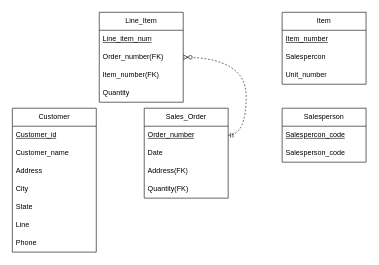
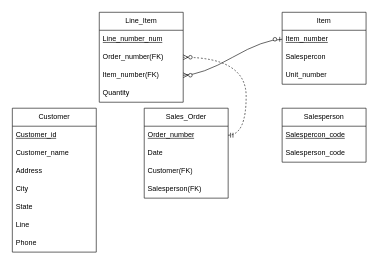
  <mxCell id="0" />
  <mxCell id="1" parent="0" />
  <mxCell id="2" value="Customer" style="swimlane;fontStyle=0;childLayout=stackLayout;horizontal=1;startSize=30;horizontalStack=0;resizeParent=1;resizeParentMax=0;resizeLast=0;collapsible=1;marginBottom=0;whiteSpace=wrap;html=1;" vertex="1" parent="1"><mxGeometry x="20" y="180" width="140" height="240" as="geometry" /></mxCell>
  <mxCell id="3" value="&lt;u&gt;Customer_id&lt;/u&gt;" style="text;strokeColor=none;fillColor=none;align=left;verticalAlign=middle;spacingLeft=4;spacingRight=4;overflow=hidden;points=[[0,0.5],[1,0.5]];portConstraint=eastwest;rotatable=0;whiteSpace=wrap;html=1;" vertex="1" parent="2"><mxGeometry y="30" width="140" height="30" as="geometry" /></mxCell>
  <mxCell id="4" value="Customer_name" style="text;strokeColor=none;fillColor=none;align=left;verticalAlign=middle;spacingLeft=4;spacingRight=4;overflow=hidden;points=[[0,0.5],[1,0.5]];portConstraint=eastwest;rotatable=0;whiteSpace=wrap;html=1;" vertex="1" parent="2"><mxGeometry y="60" width="140" height="30" as="geometry" /></mxCell>
  <mxCell id="5" value="Address" style="text;strokeColor=none;fillColor=none;align=left;verticalAlign=middle;spacingLeft=4;spacingRight=4;overflow=hidden;points=[[0,0.5],[1,0.5]];portConstraint=eastwest;rotatable=0;whiteSpace=wrap;html=1;" vertex="1" parent="2"><mxGeometry y="90" width="140" height="30" as="geometry" /></mxCell>
  <mxCell id="6" value="City" style="text;strokeColor=none;fillColor=none;align=left;verticalAlign=middle;spacingLeft=4;spacingRight=4;overflow=hidden;points=[[0,0.5],[1,0.5]];portConstraint=eastwest;rotatable=0;whiteSpace=wrap;html=1;" vertex="1" parent="2"><mxGeometry y="120" width="140" height="30" as="geometry" /></mxCell>
  <mxCell id="7" value="State" style="text;strokeColor=none;fillColor=none;align=left;verticalAlign=middle;spacingLeft=4;spacingRight=4;overflow=hidden;points=[[0,0.5],[1,0.5]];portConstraint=eastwest;rotatable=0;whiteSpace=wrap;html=1;" vertex="1" parent="2"><mxGeometry y="150" width="140" height="30" as="geometry" /></mxCell>
  <mxCell id="8" value="Line" style="text;strokeColor=none;fillColor=none;align=left;verticalAlign=middle;spacingLeft=4;spacingRight=4;overflow=hidden;points=[[0,0.5],[1,0.5]];portConstraint=eastwest;rotatable=0;whiteSpace=wrap;html=1;" vertex="1" parent="2"><mxGeometry y="180" width="140" height="30" as="geometry" /></mxCell>
  <mxCell id="9" value="Phone" style="text;strokeColor=none;fillColor=none;align=left;verticalAlign=middle;spacingLeft=4;spacingRight=4;overflow=hidden;points=[[0,0.5],[1,0.5]];portConstraint=eastwest;rotatable=0;whiteSpace=wrap;html=1;" vertex="1" parent="2"><mxGeometry y="210" width="140" height="30" as="geometry" /></mxCell>
  <mxCell id="10" value="Sales_Order" style="swimlane;fontStyle=0;childLayout=stackLayout;horizontal=1;startSize=30;horizontalStack=0;resizeParent=1;resizeParentMax=0;resizeLast=0;collapsible=1;marginBottom=0;whiteSpace=wrap;html=1;" vertex="1" parent="1"><mxGeometry x="240" y="180" width="140" height="150" as="geometry" /></mxCell>
  <mxCell id="11" value="&lt;u&gt;Order_number&lt;/u&gt;" style="text;strokeColor=none;fillColor=none;align=left;verticalAlign=middle;spacingLeft=4;spacingRight=4;overflow=hidden;points=[[0,0.5],[1,0.5]];portConstraint=eastwest;rotatable=0;whiteSpace=wrap;html=1;" vertex="1" parent="10"><mxGeometry y="30" width="140" height="30" as="geometry" /></mxCell>
  <mxCell id="12" value="Date" style="text;strokeColor=none;fillColor=none;align=left;verticalAlign=middle;spacingLeft=4;spacingRight=4;overflow=hidden;points=[[0,0.5],[1,0.5]];portConstraint=eastwest;rotatable=0;whiteSpace=wrap;html=1;" vertex="1" parent="10"><mxGeometry y="60" width="140" height="30" as="geometry" /></mxCell>
- <mxCell id="13" value="Address(FK)" style="text;strokeColor=none;fillColor=none;align=left;verticalAlign=middle;spacingLeft=4;spacingRight=4;overflow=hidden;points=[[0,0.5],[1,0.5]];portConstraint=eastwest;rotatable=0;whiteSpace=wrap;html=1;" vertex="1" parent="10"><mxGeometry y="90" width="140" height="30" as="geometry" /></mxCell>
- <mxCell id="14" value="Quantity(FK)" style="text;strokeColor=none;fillColor=none;align=left;verticalAlign=middle;spacingLeft=4;spacingRight=4;overflow=hidden;points=[[0,0.5],[1,0.5]];portConstraint=eastwest;rotatable=0;whiteSpace=wrap;html=1;" vertex="1" parent="10"><mxGeometry y="120" width="140" height="30" as="geometry" /></mxCell>
+ <mxCell id="13" value="Customer(FK)" style="text;strokeColor=none;fillColor=none;align=left;verticalAlign=middle;spacingLeft=4;spacingRight=4;overflow=hidden;points=[[0,0.5],[1,0.5]];portConstraint=eastwest;rotatable=0;whiteSpace=wrap;html=1;" vertex="1" parent="10"><mxGeometry y="90" width="140" height="30" as="geometry" /></mxCell>
+ <mxCell id="14" value="Salesperson(FK)" style="text;strokeColor=none;fillColor=none;align=left;verticalAlign=middle;spacingLeft=4;spacingRight=4;overflow=hidden;points=[[0,0.5],[1,0.5]];portConstraint=eastwest;rotatable=0;whiteSpace=wrap;html=1;" vertex="1" parent="10"><mxGeometry y="120" width="140" height="30" as="geometry" /></mxCell>
  <mxCell id="15" value="Item" style="swimlane;fontStyle=0;childLayout=stackLayout;horizontal=1;startSize=30;horizontalStack=0;resizeParent=1;resizeParentMax=0;resizeLast=0;collapsible=1;marginBottom=0;whiteSpace=wrap;html=1;" vertex="1" parent="1"><mxGeometry x="470" y="20" width="140" height="120" as="geometry" /></mxCell>
  <mxCell id="16" value="&lt;u&gt;Item_number&lt;/u&gt;" style="text;strokeColor=none;fillColor=none;align=left;verticalAlign=middle;spacingLeft=4;spacingRight=4;overflow=hidden;points=[[0,0.5],[1,0.5]];portConstraint=eastwest;rotatable=0;whiteSpace=wrap;html=1;" vertex="1" parent="15"><mxGeometry y="30" width="140" height="30" as="geometry" /></mxCell>
  <mxCell id="17" value="Salespercon" style="text;strokeColor=none;fillColor=none;align=left;verticalAlign=middle;spacingLeft=4;spacingRight=4;overflow=hidden;points=[[0,0.5],[1,0.5]];portConstraint=eastwest;rotatable=0;whiteSpace=wrap;html=1;" vertex="1" parent="15"><mxGeometry y="60" width="140" height="30" as="geometry" /></mxCell>
  <mxCell id="18" value="Unit_number" style="text;strokeColor=none;fillColor=none;align=left;verticalAlign=middle;spacingLeft=4;spacingRight=4;overflow=hidden;points=[[0,0.5],[1,0.5]];portConstraint=eastwest;rotatable=0;whiteSpace=wrap;html=1;" vertex="1" parent="15"><mxGeometry y="90" width="140" height="30" as="geometry" /></mxCell>
  <mxCell id="19" value="Line_Item" style="swimlane;fontStyle=0;childLayout=stackLayout;horizontal=1;startSize=30;horizontalStack=0;resizeParent=1;resizeParentMax=0;resizeLast=0;collapsible=1;marginBottom=0;whiteSpace=wrap;html=1;" vertex="1" parent="1"><mxGeometry x="165" y="20" width="140" height="150" as="geometry" /></mxCell>
- <mxCell id="20" value="&lt;u&gt;Line_item_num&lt;/u&gt;" style="text;strokeColor=none;fillColor=none;align=left;verticalAlign=middle;spacingLeft=4;spacingRight=4;overflow=hidden;points=[[0,0.5],[1,0.5]];portConstraint=eastwest;rotatable=0;whiteSpace=wrap;html=1;" vertex="1" parent="19"><mxGeometry y="30" width="140" height="30" as="geometry" /></mxCell>
+ <mxCell id="20" value="&lt;u&gt;Line_number_num&lt;/u&gt;" style="text;strokeColor=none;fillColor=none;align=left;verticalAlign=middle;spacingLeft=4;spacingRight=4;overflow=hidden;points=[[0,0.5],[1,0.5]];portConstraint=eastwest;rotatable=0;whiteSpace=wrap;html=1;" vertex="1" parent="19"><mxGeometry y="30" width="140" height="30" as="geometry" /></mxCell>
  <mxCell id="21" value="Order_number(FK)" style="text;strokeColor=none;fillColor=none;align=left;verticalAlign=middle;spacingLeft=4;spacingRight=4;overflow=hidden;points=[[0,0.5],[1,0.5]];portConstraint=eastwest;rotatable=0;whiteSpace=wrap;html=1;" vertex="1" parent="19"><mxGeometry y="60" width="140" height="30" as="geometry" /></mxCell>
  <mxCell id="22" value="Item_number(FK)" style="text;strokeColor=none;fillColor=none;align=left;verticalAlign=middle;spacingLeft=4;spacingRight=4;overflow=hidden;points=[[0,0.5],[1,0.5]];portConstraint=eastwest;rotatable=0;whiteSpace=wrap;html=1;" vertex="1" parent="19"><mxGeometry y="90" width="140" height="30" as="geometry" /></mxCell>
  <mxCell id="23" value="Quantity" style="text;strokeColor=none;fillColor=none;align=left;verticalAlign=middle;spacingLeft=4;spacingRight=4;overflow=hidden;points=[[0,0.5],[1,0.5]];portConstraint=eastwest;rotatable=0;whiteSpace=wrap;html=1;" vertex="1" parent="19"><mxGeometry y="120" width="140" height="30" as="geometry" /></mxCell>
  <mxCell id="24" value="Salesperson" style="swimlane;fontStyle=0;childLayout=stackLayout;horizontal=1;startSize=30;horizontalStack=0;resizeParent=1;resizeParentMax=0;resizeLast=0;collapsible=1;marginBottom=0;whiteSpace=wrap;html=1;" vertex="1" parent="1"><mxGeometry x="470" y="180" width="140" height="90" as="geometry" /></mxCell>
  <mxCell id="25" value="&lt;u&gt;Salespercon_code&lt;/u&gt;" style="text;strokeColor=none;fillColor=none;align=left;verticalAlign=middle;spacingLeft=4;spacingRight=4;overflow=hidden;points=[[0,0.5],[1,0.5]];portConstraint=eastwest;rotatable=0;whiteSpace=wrap;html=1;" vertex="1" parent="24"><mxGeometry y="30" width="140" height="30" as="geometry" /></mxCell>
  <mxCell id="26" value="Salesperson_code" style="text;strokeColor=none;fillColor=none;align=left;verticalAlign=middle;spacingLeft=4;spacingRight=4;overflow=hidden;points=[[0,0.5],[1,0.5]];portConstraint=eastwest;rotatable=0;whiteSpace=wrap;html=1;" vertex="1" parent="24"><mxGeometry y="60" width="140" height="30" as="geometry" /></mxCell>
+ <mxCell id="27" value="" style="edgeStyle=entityRelationEdgeStyle;fontSize=12;html=1;endArrow=ERzeroToMany;startArrow=ERzeroToOne;rounded=0;curved=1;" edge="1" parent="1" source="16" target="22"><mxGeometry width="100" height="100" relative="1" as="geometry"><mxPoint x="480" y="235" as="sourcePoint" /><mxPoint x="435" y="160" as="targetPoint" /><Array as="points"><mxPoint x="425" y="170" /><mxPoint x="495" y="310" /></Array></mxGeometry></mxCell>
  <mxCell id="28" value="" style="edgeStyle=entityRelationEdgeStyle;fontSize=12;html=1;endArrow=ERzeroToMany;startArrow=ERmandOne;rounded=0;curved=1;dashed=1;" edge="1" parent="1" source="11" target="21"><mxGeometry width="100" height="100" relative="1" as="geometry"><mxPoint x="225" y="200" as="sourcePoint" /><mxPoint x="215" y="60" as="targetPoint" /></mxGeometry></mxCell>
